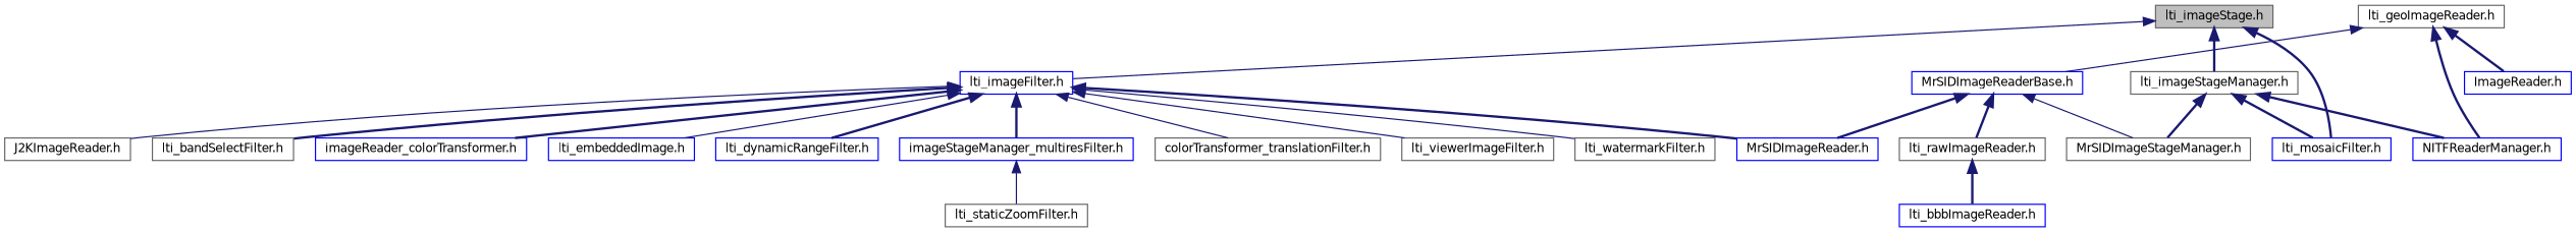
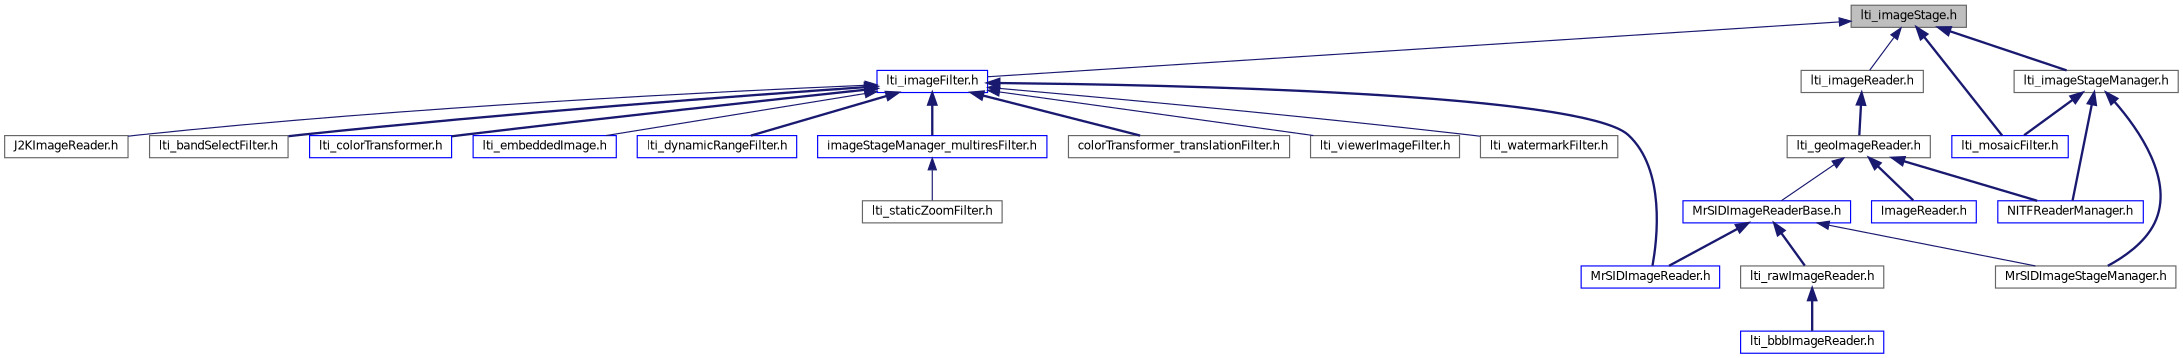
  digraph {
    node [color=gray40 fontname=Helvetica fontsize=10 shape=record]
    edge [color=midnightblue dir=back fontname=Helvetica fontsize=10 labelfontname=Helvetica labelfontsize=10 style=bold]
    n1 [fillcolor=grey75 fontcolor=black height=0.2 label="lti_imageStage.h" style=filled width=0.4]
    n2 [color=blue height=0.2 label="lti_imageFilter.h" width=0.4]
+   n3 [height=0.2 label="lti_imageReader.h" width=0.4]
    n4 [height=0.2 label="lti_imageStageManager.h" width=0.4]
    n5 [color=blue height=0.2 label="lti_mosaicFilter.h" width=0.4]
    n6 [height=0.2 label="J2KImageReader.h" width=0.4]
    n7 [height=0.2 label="lti_bandSelectFilter.h" width=0.4]
-   n8 [color=blue height=0.2 label="imageReader_colorTransformer.h" width=0.4]
+   n8 [color=blue height=0.2 label="lti_colorTransformer.h" width=0.4]
    n9 [color=blue height=0.2 label="lti_embeddedImage.h" width=0.4]
    n10 [color=blue height=0.2 label="lti_dynamicRangeFilter.h" width=0.4]
    n11 [color=blue height=0.2 label="imageStageManager_multiresFilter.h" width=0.4]
    n12 [height=0.2 label="colorTransformer_translationFilter.h" width=0.4]
    n13 [height=0.2 label="lti_viewerImageFilter.h" width=0.4]
    n14 [height=0.2 label="lti_watermarkFilter.h" width=0.4]
    n15 [color=blue height=0.2 label="MrSIDImageReader.h" width=0.4]
    n16 [height=0.2 label="lti_geoImageReader.h" width=0.4]
    n17 [color=blue height=0.2 label="NITFReaderManager.h" width=0.4]
    n18 [height=0.2 label="MrSIDImageStageManager.h" width=0.4]
    n19 [height=0.2 label="lti_staticZoomFilter.h" width=0.4]
    n20 [color=blue height=0.2 label="MrSIDImageReaderBase.h" width=0.4]
    n21 [color=blue height=0.2 label="ImageReader.h" width=0.4]
    n22 [height=0.2 label="lti_rawImageReader.h" width=0.4]
    n23 [color=blue height=0.2 label="lti_bbbImageReader.h" width=0.4]
    n1 -> n2 [style=solid]
+   n1 -> n3 [style=solid]
    n1 -> n4
    n1 -> n5
    n2 -> n6 [style=solid]
    n2 -> n7
    n2 -> n8
    n2 -> n9 [style=solid]
    n2 -> n10
    n2 -> n11
-   n2 -> n12 [style=solid]
+   n2 -> n12
    n2 -> n13 [style=solid]
    n2 -> n14 [style=solid]
    n2 -> n15
+   n3 -> n16
    n4 -> n5
    n4 -> n17
    n4 -> n18
    n11 -> n19 [style=solid]
    n16 -> n17
    n16 -> n20 [style=solid]
    n16 -> n21
    n20 -> n15
    n20 -> n18 [style=solid]
    n20 -> n22
    n22 -> n23
  }
